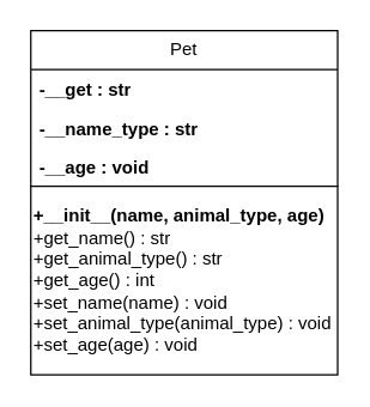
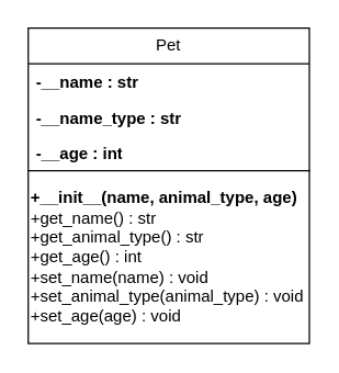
  <mxCell id="0" />
  <mxCell id="1" parent="0" />
  <mxCell id="2" value="Pet" style="swimlane;fontStyle=0;childLayout=stackLayout;horizontal=1;startSize=26;fillColor=none;horizontalStack=0;resizeParent=1;resizeParentMax=0;resizeLast=0;collapsible=1;marginBottom=0;whiteSpace=wrap;html=1;" vertex="1" parent="1"><mxGeometry x="20" y="20" width="205" height="104" as="geometry"><mxRectangle x="360" y="330" width="60" height="30" as="alternateBounds" /></mxGeometry></mxCell>
- <mxCell id="3" value="&lt;b&gt;-__get : str&lt;/b&gt;" style="text;strokeColor=none;fillColor=none;align=left;verticalAlign=top;spacingLeft=4;spacingRight=4;overflow=hidden;rotatable=0;points=[[0,0.5],[1,0.5]];portConstraint=eastwest;whiteSpace=wrap;html=1;" vertex="1" parent="2"><mxGeometry y="26" width="205" height="26" as="geometry" /></mxCell>
+ <mxCell id="3" value="&lt;b&gt;-__name : str&lt;/b&gt;" style="text;strokeColor=none;fillColor=none;align=left;verticalAlign=top;spacingLeft=4;spacingRight=4;overflow=hidden;rotatable=0;points=[[0,0.5],[1,0.5]];portConstraint=eastwest;whiteSpace=wrap;html=1;" vertex="1" parent="2"><mxGeometry y="26" width="205" height="26" as="geometry" /></mxCell>
  <mxCell id="4" value="&lt;b&gt;-__name_type : str&lt;/b&gt;" style="text;strokeColor=none;fillColor=none;align=left;verticalAlign=top;spacingLeft=4;spacingRight=4;overflow=hidden;rotatable=0;points=[[0,0.5],[1,0.5]];portConstraint=eastwest;whiteSpace=wrap;html=1;" vertex="1" parent="2"><mxGeometry y="52" width="205" height="26" as="geometry" /></mxCell>
- <mxCell id="5" value="&lt;b&gt;-__age : void&lt;/b&gt;" style="text;strokeColor=none;fillColor=none;align=left;verticalAlign=top;spacingLeft=4;spacingRight=4;overflow=hidden;rotatable=0;points=[[0,0.5],[1,0.5]];portConstraint=eastwest;whiteSpace=wrap;html=1;" vertex="1" parent="2"><mxGeometry y="78" width="205" height="26" as="geometry" /></mxCell>
+ <mxCell id="5" value="&lt;b&gt;-__age : int&lt;/b&gt;" style="text;strokeColor=none;fillColor=none;align=left;verticalAlign=top;spacingLeft=4;spacingRight=4;overflow=hidden;rotatable=0;points=[[0,0.5],[1,0.5]];portConstraint=eastwest;whiteSpace=wrap;html=1;" vertex="1" parent="2"><mxGeometry y="78" width="205" height="26" as="geometry" /></mxCell>
  <mxCell id="6" value="&lt;b&gt;+__init__(name, animal_type, age)&lt;/b&gt;&lt;div&gt;+get_name() : str&lt;/div&gt;&lt;div&gt;+get_animal_type() : str&lt;/div&gt;&lt;div&gt;+get_age() : int&lt;/div&gt;&lt;div&gt;+set_name(name) : void&lt;/div&gt;&lt;div&gt;+set_animal_type(animal_type) : void&lt;/div&gt;&lt;div&gt;+set_age(age) : void&lt;/div&gt;" style="rounded=0;whiteSpace=wrap;html=1;align=left;" vertex="1" parent="1"><mxGeometry x="20" y="124" width="205" height="126" as="geometry" /></mxCell>
